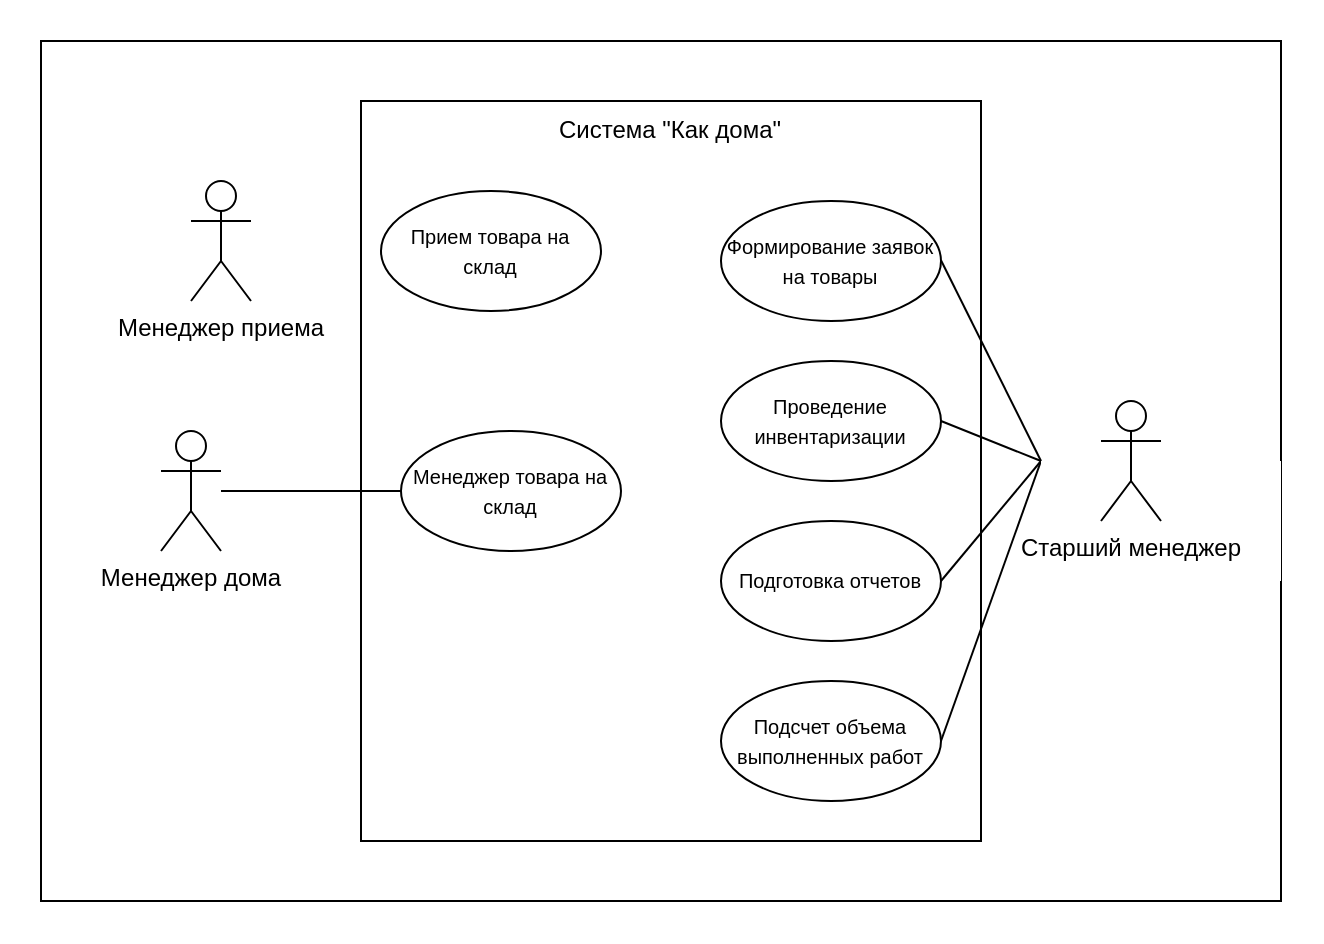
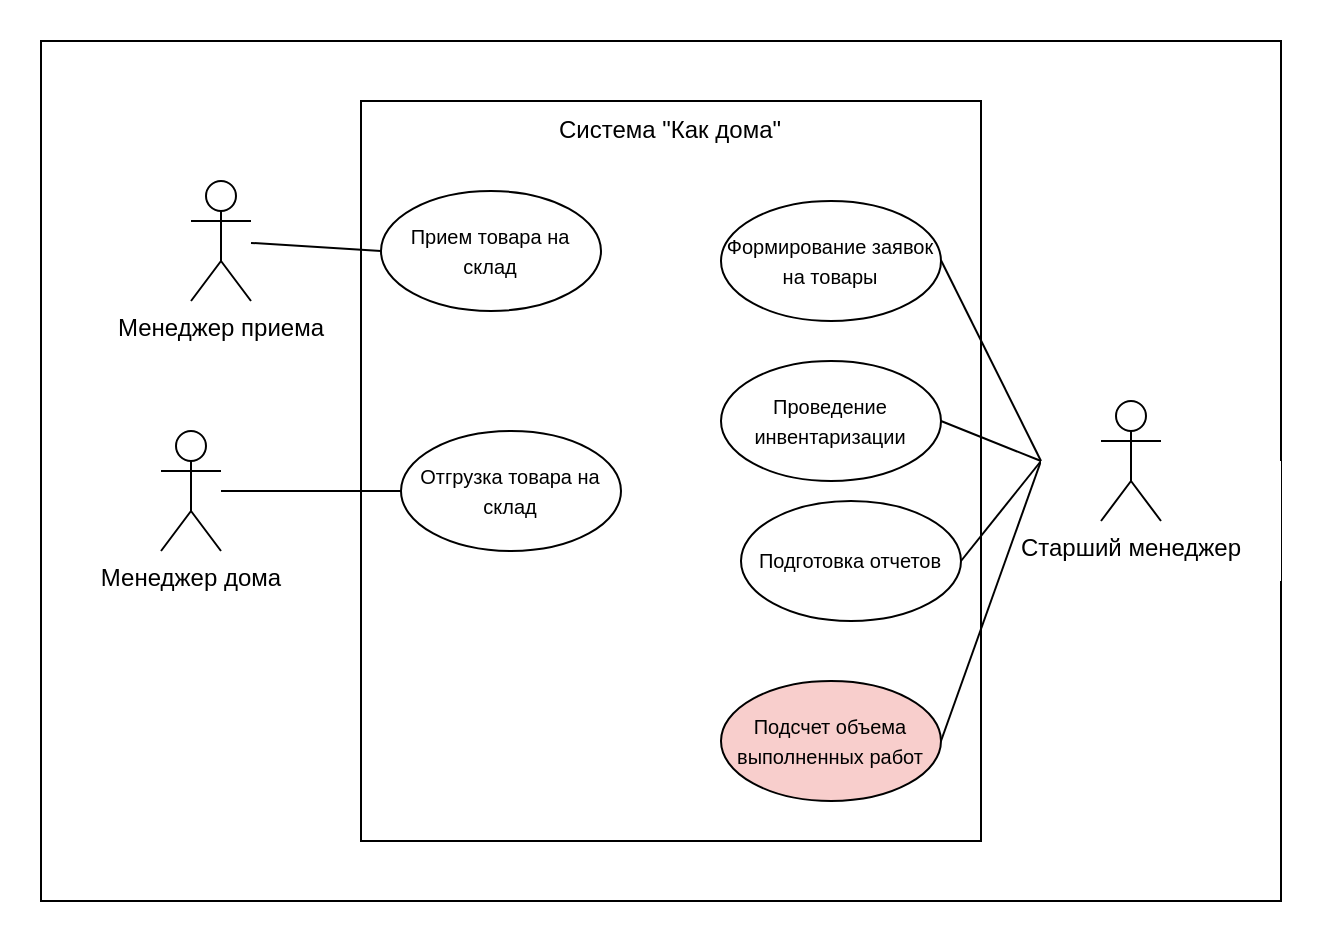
  <mxCell id="0" />
  <mxCell id="1" parent="0" />
  <mxCell id="2" value="" style="rounded=0;whiteSpace=wrap;html=1;movable=1;resizable=1;rotatable=1;deletable=1;editable=1;connectable=1;" parent="1" vertex="1"><mxGeometry x="20" y="20" width="620" height="430" as="geometry" /></mxCell>
  <mxCell id="3" value="" style="rounded=0;whiteSpace=wrap;html=1;movable=1;resizable=1;rotatable=1;deletable=1;editable=1;connectable=1;" parent="1" vertex="1"><mxGeometry x="180" y="50" width="310" height="370" as="geometry" /></mxCell>
  <mxCell id="4" value="Система &quot;Как дома&lt;span style=&quot;background-color: initial;&quot;&gt;&quot;&lt;/span&gt;" style="text;html=1;strokeColor=none;fillColor=none;align=center;verticalAlign=middle;whiteSpace=wrap;rounded=0;" parent="1" vertex="1"><mxGeometry x="180" y="50" width="310" height="30" as="geometry" /></mxCell>
  <mxCell id="5" value="&lt;font style=&quot;font-size: 10px;&quot;&gt;Прием товара на склад&lt;br&gt;&lt;/font&gt;" style="ellipse;whiteSpace=wrap;html=1;movable=1;resizable=1;rotatable=1;deletable=1;editable=1;connectable=1;container=0;" parent="1" vertex="1"><mxGeometry x="190" y="95" width="110" height="60" as="geometry" /></mxCell>
  <mxCell id="6" value="Менеджер приема" style="shape=umlActor;verticalLabelPosition=bottom;verticalAlign=top;html=1;outlineConnect=0;" parent="1" vertex="1"><mxGeometry x="95" y="90" width="30" height="60" as="geometry" /></mxCell>
+ <mxCell id="7" value="" style="endArrow=none;html=1;rounded=0;exitX=0;exitY=0.5;exitDx=0;exitDy=0;" parent="1" source="5" edge="1" target="6"><mxGeometry width="50" height="50" relative="1" as="geometry"><mxPoint x="200" y="40" as="sourcePoint" /><mxPoint x="120" y="160" as="targetPoint" /></mxGeometry></mxCell>
  <mxCell id="8" value="Менеджер дома" style="shape=umlActor;verticalLabelPosition=bottom;verticalAlign=top;html=1;outlineConnect=0;" vertex="1" parent="1"><mxGeometry x="80" y="215" width="30" height="60" as="geometry" /></mxCell>
- <mxCell id="9" value="&lt;font style=&quot;font-size: 10px;&quot;&gt;Менеджер товара на склад&lt;br&gt;&lt;/font&gt;" style="ellipse;whiteSpace=wrap;html=1;movable=1;resizable=1;rotatable=1;deletable=1;editable=1;connectable=1;container=0;" vertex="1" parent="1"><mxGeometry x="200" y="215" width="110" height="60" as="geometry" /></mxCell>
+ <mxCell id="9" value="&lt;font style=&quot;font-size: 10px;&quot;&gt;Отгрузка товара на склад&lt;br&gt;&lt;/font&gt;" style="ellipse;whiteSpace=wrap;html=1;movable=1;resizable=1;rotatable=1;deletable=1;editable=1;connectable=1;container=0;" vertex="1" parent="1"><mxGeometry x="200" y="215" width="110" height="60" as="geometry" /></mxCell>
  <mxCell id="10" value="" style="endArrow=none;html=1;rounded=0;exitX=0;exitY=0.5;exitDx=0;exitDy=0;" edge="1" parent="1" source="9"><mxGeometry width="50" height="50" relative="1" as="geometry"><mxPoint x="200" y="155" as="sourcePoint" /><mxPoint x="110" y="245" as="targetPoint" /></mxGeometry></mxCell>
  <mxCell id="11" value="" style="endArrow=none;html=1;rounded=0;exitX=0;exitY=0;exitDx=0;exitDy=0;" edge="1" parent="1" source="19"><mxGeometry width="50" height="50" relative="1" as="geometry"><mxPoint x="560" y="130" as="sourcePoint" /><mxPoint x="470" y="129.63" as="targetPoint" /></mxGeometry></mxCell>
  <mxCell id="12" value="&lt;font style=&quot;font-size: 10px;&quot;&gt;Формирование заявок на товары&lt;br&gt;&lt;/font&gt;" style="ellipse;whiteSpace=wrap;html=1;movable=1;resizable=1;rotatable=1;deletable=1;editable=1;connectable=1;container=0;" vertex="1" parent="1"><mxGeometry x="360" y="100" width="110" height="60" as="geometry" /></mxCell>
  <mxCell id="13" value="&lt;font style=&quot;font-size: 10px;&quot;&gt;Проведение инвентаризации&lt;br&gt;&lt;/font&gt;" style="ellipse;whiteSpace=wrap;html=1;movable=1;resizable=1;rotatable=1;deletable=1;editable=1;connectable=1;container=0;" vertex="1" parent="1"><mxGeometry x="360" y="180" width="110" height="60" as="geometry" /></mxCell>
- <mxCell id="14" value="&lt;font style=&quot;font-size: 10px;&quot;&gt;Подготовка отчетов&lt;br&gt;&lt;/font&gt;" style="ellipse;whiteSpace=wrap;html=1;movable=1;resizable=1;rotatable=1;deletable=1;editable=1;connectable=1;container=0;" vertex="1" parent="1"><mxGeometry x="360" y="260" width="110" height="60" as="geometry" /></mxCell>
- <mxCell id="15" value="&lt;font style=&quot;font-size: 10px;&quot;&gt;Подсчет объема выполненных работ&lt;br&gt;&lt;/font&gt;" style="ellipse;whiteSpace=wrap;html=1;movable=1;resizable=1;rotatable=1;deletable=1;editable=1;connectable=1;container=0;" vertex="1" parent="1"><mxGeometry x="360" y="340" width="110" height="60" as="geometry" /></mxCell>
+ <mxCell id="14" value="&lt;font style=&quot;font-size: 10px;&quot;&gt;Подготовка отчетов&lt;br&gt;&lt;/font&gt;" style="ellipse;whiteSpace=wrap;html=1;movable=1;resizable=1;rotatable=1;deletable=1;editable=1;connectable=1;container=0;" vertex="1" parent="1"><mxGeometry x="370" y="250" width="110" height="60" as="geometry" /></mxCell>
+ <mxCell id="15" value="&lt;font style=&quot;font-size: 10px;&quot;&gt;Подсчет объема выполненных работ&lt;br&gt;&lt;/font&gt;" style="ellipse;whiteSpace=wrap;html=1;movable=1;resizable=1;rotatable=1;deletable=1;editable=1;connectable=1;container=0;fillColor=#f8cecc;" vertex="1" parent="1"><mxGeometry x="360" y="340" width="110" height="60" as="geometry" /></mxCell>
  <mxCell id="16" value="" style="endArrow=none;html=1;rounded=0;entryX=1;entryY=0.5;entryDx=0;entryDy=0;exitX=0;exitY=0;exitDx=0;exitDy=0;" edge="1" parent="1" source="19" target="13"><mxGeometry width="50" height="50" relative="1" as="geometry"><mxPoint x="560" y="130" as="sourcePoint" /><mxPoint x="480" y="139.63" as="targetPoint" /></mxGeometry></mxCell>
  <mxCell id="17" value="" style="endArrow=none;html=1;rounded=0;entryX=1;entryY=0.5;entryDx=0;entryDy=0;exitX=0;exitY=0;exitDx=0;exitDy=0;" edge="1" parent="1" source="19" target="14"><mxGeometry width="50" height="50" relative="1" as="geometry"><mxPoint x="560" y="130" as="sourcePoint" /><mxPoint x="490" y="149.63" as="targetPoint" /></mxGeometry></mxCell>
  <mxCell id="18" value="" style="endArrow=none;html=1;rounded=0;entryX=1;entryY=0.5;entryDx=0;entryDy=0;exitX=0;exitY=0;exitDx=0;exitDy=0;" edge="1" parent="1" source="19" target="15"><mxGeometry width="50" height="50" relative="1" as="geometry"><mxPoint x="560" y="130" as="sourcePoint" /><mxPoint x="500" y="159.63" as="targetPoint" /></mxGeometry></mxCell>
  <mxCell id="19" value="" style="rounded=0;whiteSpace=wrap;html=1;strokeColor=none;" vertex="1" parent="1"><mxGeometry x="520" y="230" width="120" height="60" as="geometry" /></mxCell>
  <mxCell id="20" value="Старший менеджер" style="shape=umlActor;verticalLabelPosition=bottom;verticalAlign=top;html=1;outlineConnect=0;" vertex="1" parent="1"><mxGeometry x="550" y="200" width="30" height="60" as="geometry" /></mxCell>
